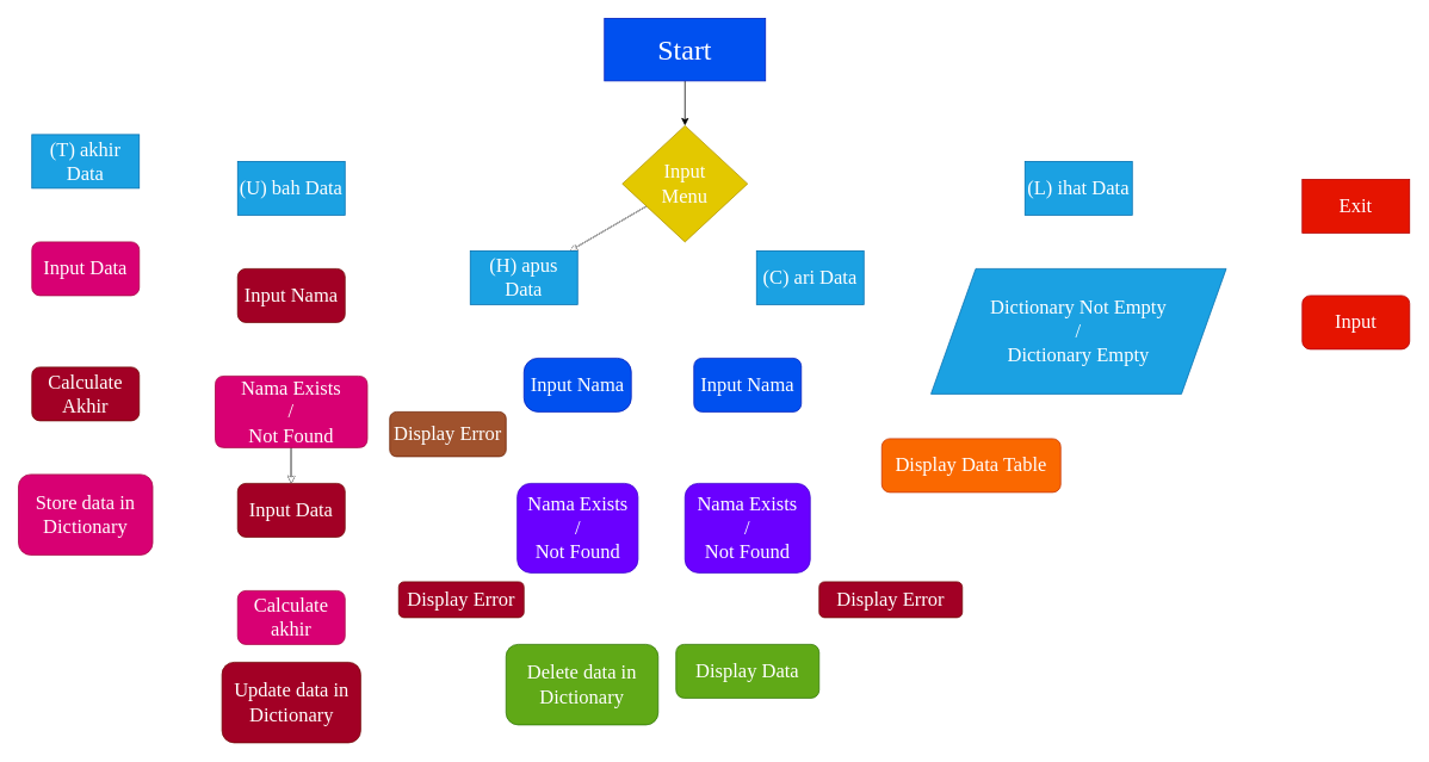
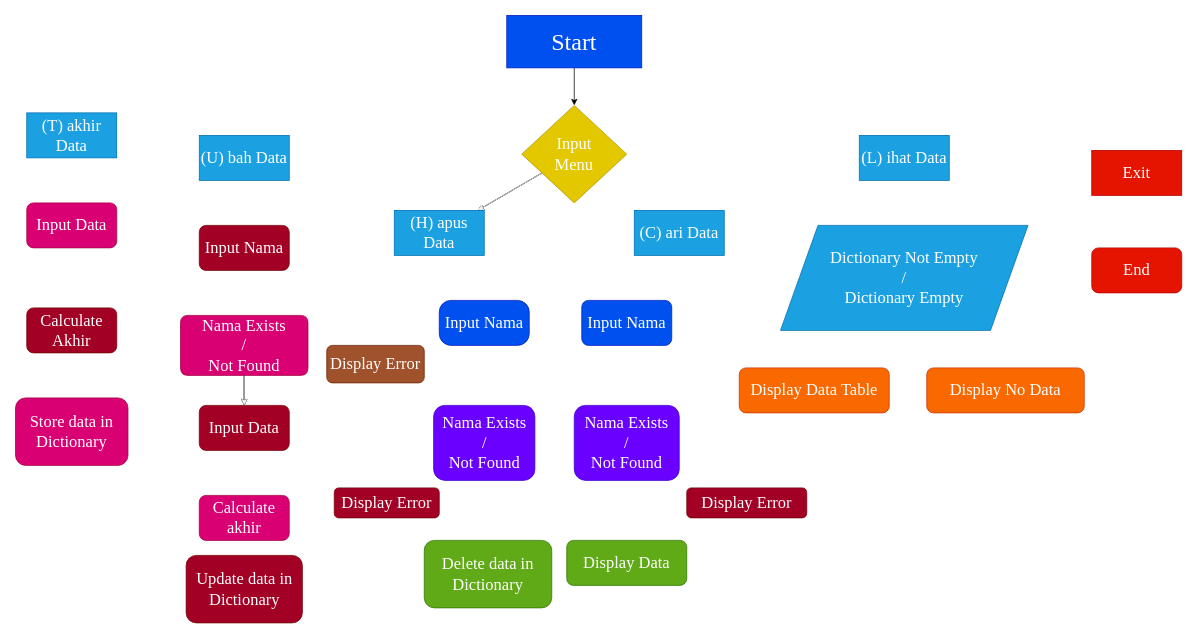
  <mxCell id="0" />
  <mxCell id="1" parent="0" />
  <mxCell id="2" value="" style="edgeStyle=none;html=1;fontFamily=Times New Roman;fontSize=22;" parent="1" source="3" target="12" edge="1"><mxGeometry relative="1" as="geometry" /></mxCell>
  <mxCell id="3" value="&lt;font style=&quot;font-size: 32px;&quot; face=&quot;Times New Roman&quot;&gt;Start&lt;/font&gt;" style="rounded=0;whiteSpace=wrap;html=1;fillColor=#0050ef;fontColor=#ffffff;strokeColor=#001DBC;" parent="1" vertex="1"><mxGeometry x="675" y="20" width="180" height="70" as="geometry" /></mxCell>
  <mxCell id="4" value="" style="edgeStyle=none;html=1;fontFamily=Times New Roman;fontSize=22;fillColor=#f5f5f5;strokeColor=#FFFFFF;" parent="1" source="12" target="14" edge="1"><mxGeometry relative="1" as="geometry"><Array as="points"><mxPoint x="565" y="80" /></Array></mxGeometry></mxCell>
  <mxCell id="5" value="" style="edgeStyle=none;html=1;fontFamily=Times New Roman;fontSize=22;fillColor=#f5f5f5;strokeColor=#FFFFFF;" parent="1" source="12" target="21" edge="1"><mxGeometry relative="1" as="geometry"><Array as="points"><mxPoint x="645" y="170" /></Array></mxGeometry></mxCell>
  <mxCell id="6" value="" style="edgeStyle=none;html=1;fontFamily=Times New Roman;fontSize=22;" parent="1" source="12" target="37" edge="1"><mxGeometry relative="1" as="geometry" /></mxCell>
  <mxCell id="7" value="" style="edgeStyle=none;html=1;fontFamily=Times New Roman;fontSize=22;strokeColor=#FFFFFF;fillColor=#f5f5f5;" parent="1" source="12" target="46" edge="1"><mxGeometry relative="1" as="geometry"><Array as="points"><mxPoint x="925" y="170" /></Array></mxGeometry></mxCell>
  <mxCell id="8" value="" style="edgeStyle=none;html=1;fontFamily=Times New Roman;fontSize=22;" parent="1" source="12" target="37" edge="1"><mxGeometry relative="1" as="geometry" /></mxCell>
  <mxCell id="9" value="" style="edgeStyle=none;html=1;fontFamily=Times New Roman;fontSize=22;fillColor=#f5f5f5;strokeColor=#FFFFFF;" parent="1" source="12" target="37" edge="1"><mxGeometry relative="1" as="geometry" /></mxCell>
  <mxCell id="10" value="" style="edgeStyle=none;html=1;fontFamily=Times New Roman;fontSize=22;fillColor=#f5f5f5;strokeColor=#FFFFFF;" parent="1" source="12" target="48" edge="1"><mxGeometry relative="1" as="geometry" /></mxCell>
  <mxCell id="11" value="" style="edgeStyle=none;html=1;fontFamily=Times New Roman;fontSize=22;strokeColor=#FFFFFF;fillColor=#f5f5f5;" parent="1" source="12" target="61" edge="1"><mxGeometry relative="1" as="geometry"><Array as="points"><mxPoint x="965" y="80" /></Array></mxGeometry></mxCell>
  <mxCell id="12" value="&lt;font color=&quot;#ffffff&quot;&gt;Input&lt;br&gt;Menu&lt;/font&gt;" style="rhombus;whiteSpace=wrap;html=1;fontFamily=Times New Roman;fontSize=22;fillColor=#e3c800;fontColor=#000000;strokeColor=#B09500;" parent="1" vertex="1"><mxGeometry x="695" y="140" width="140" height="130" as="geometry" /></mxCell>
  <mxCell id="13" value="" style="edgeStyle=none;html=1;fontFamily=Times New Roman;fontSize=22;strokeColor=#FFFFFF;fillColor=#f5f5f5;" parent="1" source="14" target="16" edge="1"><mxGeometry relative="1" as="geometry" /></mxCell>
  <mxCell id="14" value="(T) akhir Data" style="whiteSpace=wrap;html=1;fontSize=22;fontFamily=Times New Roman;fillColor=#1ba1e2;fontColor=#ffffff;strokeColor=#006EAF;" parent="1" vertex="1"><mxGeometry x="35" y="150" width="120" height="60" as="geometry" /></mxCell>
  <mxCell id="15" value="" style="edgeStyle=none;html=1;fontFamily=Times New Roman;fontSize=22;strokeColor=#FFFFFF;fillColor=#f5f5f5;" parent="1" source="16" target="18" edge="1"><mxGeometry relative="1" as="geometry" /></mxCell>
  <mxCell id="16" value="Input Data" style="rounded=1;whiteSpace=wrap;html=1;fontSize=22;fontFamily=Times New Roman;fillColor=#d80073;fontColor=#ffffff;strokeColor=#A50040;" parent="1" vertex="1"><mxGeometry x="35" y="270" width="120" height="60" as="geometry" /></mxCell>
  <mxCell id="17" value="" style="edgeStyle=none;html=1;fontFamily=Times New Roman;fontSize=22;strokeColor=#FFFFFF;fillColor=#f5f5f5;" parent="1" source="18" target="19" edge="1"><mxGeometry relative="1" as="geometry" /></mxCell>
  <mxCell id="18" value="Calculate Akhir" style="rounded=1;whiteSpace=wrap;html=1;fontSize=22;fontFamily=Times New Roman;fillColor=#a20025;fontColor=#ffffff;strokeColor=#6F0000;" parent="1" vertex="1"><mxGeometry x="35" y="410" width="120" height="60" as="geometry" /></mxCell>
  <mxCell id="19" value="Store data in Dictionary" style="rounded=1;whiteSpace=wrap;html=1;fontSize=22;fontFamily=Times New Roman;fillColor=#d80073;fontColor=#ffffff;strokeColor=#A50040;" parent="1" vertex="1"><mxGeometry x="20" y="530" width="150" height="90" as="geometry" /></mxCell>
  <mxCell id="20" value="" style="edgeStyle=none;html=1;fontFamily=Times New Roman;fontSize=22;strokeColor=#FFFFFF;" parent="1" source="21" target="23" edge="1"><mxGeometry relative="1" as="geometry" /></mxCell>
  <mxCell id="21" value="(U) bah Data" style="whiteSpace=wrap;html=1;fontSize=22;fontFamily=Times New Roman;fillColor=#1ba1e2;fontColor=#ffffff;strokeColor=#006EAF;" parent="1" vertex="1"><mxGeometry x="265" y="180" width="120" height="60" as="geometry" /></mxCell>
  <mxCell id="22" value="" style="edgeStyle=none;html=1;fontFamily=Times New Roman;fontSize=22;strokeColor=#FFFFFF;" parent="1" source="23" target="29" edge="1"><mxGeometry relative="1" as="geometry" /></mxCell>
  <mxCell id="23" value="Input Nama" style="rounded=1;whiteSpace=wrap;html=1;fontSize=22;fontFamily=Times New Roman;fillColor=#a20025;fontColor=#ffffff;strokeColor=#6F0000;" parent="1" vertex="1"><mxGeometry x="265" y="300" width="120" height="60" as="geometry" /></mxCell>
  <mxCell id="24" value="" style="edgeStyle=none;html=1;fontFamily=Times New Roman;fontSize=22;" parent="1" source="29" target="31" edge="1"><mxGeometry relative="1" as="geometry" /></mxCell>
  <mxCell id="25" value="" style="edgeStyle=none;html=1;fontFamily=Times New Roman;fontSize=22;" parent="1" source="29" target="31" edge="1"><mxGeometry relative="1" as="geometry" /></mxCell>
  <mxCell id="26" value="" style="edgeStyle=none;html=1;fontFamily=Times New Roman;fontSize=22;" parent="1" source="29" target="31" edge="1"><mxGeometry relative="1" as="geometry" /></mxCell>
  <mxCell id="27" value="" style="edgeStyle=none;html=1;fontFamily=Times New Roman;fontSize=22;strokeColor=#FFFFFF;" parent="1" source="29" target="31" edge="1"><mxGeometry relative="1" as="geometry" /></mxCell>
  <mxCell id="28" value="" style="edgeStyle=none;html=1;fontFamily=Times New Roman;fontSize=22;fillColor=#f5f5f5;strokeColor=#FFFFFF;" parent="1" source="29" target="32" edge="1"><mxGeometry relative="1" as="geometry" /></mxCell>
  <mxCell id="29" value="Nama Exists&lt;br&gt;/&lt;br&gt;Not Found" style="shape=parallelogram;perimeter=parallelogramPerimeter;whiteSpace=wrap;html=1;fixedSize=1;fontSize=22;fontFamily=Times New Roman;rounded=1;size=-10;fillColor=#d80073;fontColor=#ffffff;strokeColor=#A50040;" parent="1" vertex="1"><mxGeometry x="240" y="420" width="170" height="80" as="geometry" /></mxCell>
  <mxCell id="30" value="" style="edgeStyle=none;html=1;fontFamily=Times New Roman;fontSize=22;strokeColor=#FFFFFF;fillColor=#f5f5f5;" parent="1" source="31" target="34" edge="1"><mxGeometry relative="1" as="geometry" /></mxCell>
  <mxCell id="31" value="Input Data" style="rounded=1;whiteSpace=wrap;html=1;fontSize=22;fontFamily=Times New Roman;fillColor=#a20025;fontColor=#ffffff;strokeColor=#6F0000;" parent="1" vertex="1"><mxGeometry x="265" y="540" width="120" height="60" as="geometry" /></mxCell>
  <mxCell id="32" value="Display Error" style="rounded=1;whiteSpace=wrap;html=1;fontSize=22;fontFamily=Times New Roman;fillColor=#a0522d;fontColor=#ffffff;strokeColor=#6D1F00;" parent="1" vertex="1"><mxGeometry x="435" y="460" width="130" height="50" as="geometry" /></mxCell>
  <mxCell id="33" value="" style="edgeStyle=none;html=1;fontFamily=Times New Roman;fontSize=22;strokeColor=#FFFFFF;fillColor=#f5f5f5;" parent="1" source="34" target="35" edge="1"><mxGeometry relative="1" as="geometry" /></mxCell>
  <mxCell id="34" value="Calculate akhir" style="rounded=1;whiteSpace=wrap;html=1;fontSize=22;fontFamily=Times New Roman;fillColor=#d80073;fontColor=#ffffff;strokeColor=#A50040;" parent="1" vertex="1"><mxGeometry x="265" y="660" width="120" height="60" as="geometry" /></mxCell>
  <mxCell id="35" value="Update data in Dictionary" style="rounded=1;whiteSpace=wrap;html=1;fontSize=22;fontFamily=Times New Roman;fillColor=#a20025;fontColor=#ffffff;strokeColor=#6F0000;" parent="1" vertex="1"><mxGeometry x="247.5" y="740" width="155" height="90" as="geometry" /></mxCell>
  <mxCell id="36" value="" style="edgeStyle=none;html=1;fontFamily=Times New Roman;fontSize=22;fillColor=#f5f5f5;strokeColor=#FFFFFF;" parent="1" source="37" target="39" edge="1"><mxGeometry relative="1" as="geometry" /></mxCell>
  <mxCell id="37" value="(H) apus Data" style="whiteSpace=wrap;html=1;fontSize=22;fontFamily=Times New Roman;fillColor=#1ba1e2;fontColor=#ffffff;strokeColor=#006EAF;" parent="1" vertex="1"><mxGeometry x="525" y="280" width="120" height="60" as="geometry" /></mxCell>
  <mxCell id="38" value="" style="edgeStyle=none;html=1;fontFamily=Times New Roman;fontSize=22;strokeColor=#FFFFFF;fillColor=#f5f5f5;" parent="1" source="39" target="42" edge="1"><mxGeometry relative="1" as="geometry" /></mxCell>
  <mxCell id="39" value="Input Nama" style="rounded=1;whiteSpace=wrap;html=1;fontSize=22;fontFamily=Times New Roman;fillColor=#0050ef;fontColor=#ffffff;strokeColor=#001DBC;arcSize=26;" parent="1" vertex="1"><mxGeometry x="585" y="400" width="120" height="60" as="geometry" /></mxCell>
  <mxCell id="40" value="" style="edgeStyle=none;html=1;fontFamily=Times New Roman;fontSize=22;fillColor=#f5f5f5;strokeColor=#FFFFFF;" parent="1" source="42" target="43" edge="1"><mxGeometry relative="1" as="geometry" /></mxCell>
  <mxCell id="41" value="" style="edgeStyle=none;html=1;fontFamily=Times New Roman;fontSize=22;strokeColor=#FFFFFF;" parent="1" source="42" target="44" edge="1"><mxGeometry relative="1" as="geometry" /></mxCell>
  <mxCell id="42" value="Nama Exists&lt;br&gt;/&lt;br&gt;Not Found" style="rounded=1;whiteSpace=wrap;html=1;fontSize=22;fontFamily=Times New Roman;fillColor=#6a00ff;fontColor=#ffffff;strokeColor=#3700CC;" parent="1" vertex="1"><mxGeometry x="577.5" y="540" width="135" height="100" as="geometry" /></mxCell>
  <mxCell id="43" value="Display Error" style="rounded=1;whiteSpace=wrap;html=1;fontSize=22;fontFamily=Times New Roman;fillColor=#a20025;fontColor=#ffffff;strokeColor=#6F0000;" parent="1" vertex="1"><mxGeometry x="445" y="650" width="140" height="40" as="geometry" /></mxCell>
  <mxCell id="44" value="Delete data in Dictionary" style="rounded=1;whiteSpace=wrap;html=1;fontSize=22;fontFamily=Times New Roman;fillColor=#60a917;fontColor=#ffffff;strokeColor=#2D7600;" parent="1" vertex="1"><mxGeometry x="565" y="720" width="170" height="90" as="geometry" /></mxCell>
  <mxCell id="45" value="" style="edgeStyle=none;html=1;fontFamily=Times New Roman;fontSize=22;fillColor=#f5f5f5;strokeColor=#FFFFFF;" parent="1" source="46" target="57" edge="1"><mxGeometry relative="1" as="geometry" /></mxCell>
  <mxCell id="46" value="(L) ihat Data" style="whiteSpace=wrap;html=1;fontSize=22;fontFamily=Times New Roman;fillColor=#1ba1e2;fontColor=#ffffff;strokeColor=#006EAF;" parent="1" vertex="1"><mxGeometry x="1145" y="180" width="120" height="60" as="geometry" /></mxCell>
  <mxCell id="47" value="" style="edgeStyle=none;html=1;fontFamily=Times New Roman;fontSize=22;fillColor=#f5f5f5;strokeColor=#FFFFFF;" parent="1" source="48" target="50" edge="1"><mxGeometry relative="1" as="geometry" /></mxCell>
  <mxCell id="48" value="(C) ari Data" style="whiteSpace=wrap;html=1;fontSize=22;fontFamily=Times New Roman;fillColor=#1ba1e2;fontColor=#ffffff;strokeColor=#006EAF;" parent="1" vertex="1"><mxGeometry x="845" y="280" width="120" height="60" as="geometry" /></mxCell>
  <mxCell id="49" value="" style="edgeStyle=none;html=1;fontFamily=Times New Roman;fontSize=22;fillColor=#f5f5f5;strokeColor=#FFFFFF;" parent="1" source="50" target="53" edge="1"><mxGeometry relative="1" as="geometry" /></mxCell>
  <mxCell id="50" value="Input Nama" style="rounded=1;whiteSpace=wrap;html=1;fontSize=22;fontFamily=Times New Roman;fillColor=#0050ef;fontColor=#ffffff;strokeColor=#001DBC;" parent="1" vertex="1"><mxGeometry x="775" y="400" width="120" height="60" as="geometry" /></mxCell>
  <mxCell id="51" value="" style="edgeStyle=none;html=1;fontFamily=Times New Roman;fontSize=22;fillColor=#f5f5f5;strokeColor=#FFFFFF;" parent="1" source="53" target="54" edge="1"><mxGeometry relative="1" as="geometry" /></mxCell>
  <mxCell id="52" value="" style="edgeStyle=none;html=1;fontFamily=Times New Roman;fontSize=22;fillColor=#f5f5f5;strokeColor=#FFFFFF;" parent="1" source="53" target="55" edge="1"><mxGeometry relative="1" as="geometry" /></mxCell>
  <mxCell id="53" value="Nama Exists&lt;br&gt;/&lt;br&gt;Not Found" style="whiteSpace=wrap;html=1;fontSize=22;fontFamily=Times New Roman;rounded=1;fillColor=#6a00ff;fontColor=#ffffff;strokeColor=#3700CC;" parent="1" vertex="1"><mxGeometry x="765" y="540" width="140" height="100" as="geometry" /></mxCell>
  <mxCell id="54" value="Display Error" style="rounded=1;whiteSpace=wrap;html=1;fontSize=22;fontFamily=Times New Roman;fillColor=#a20025;fontColor=#ffffff;strokeColor=#6F0000;" parent="1" vertex="1"><mxGeometry x="915" y="650" width="160" height="40" as="geometry" /></mxCell>
  <mxCell id="55" value="Display Data" style="rounded=1;whiteSpace=wrap;html=1;fontSize=22;fontFamily=Times New Roman;fillColor=#60a917;fontColor=#ffffff;strokeColor=#2D7600;" parent="1" vertex="1"><mxGeometry x="755" y="720" width="160" height="60" as="geometry" /></mxCell>
  <mxCell id="56" value="" style="edgeStyle=none;html=1;fontFamily=Times New Roman;fontSize=22;strokeColor=#FFFFFF;" parent="1" source="57" target="61" edge="1"><mxGeometry relative="1" as="geometry" /></mxCell>
  <mxCell id="57" value="Dictionary Not Empty&lt;br&gt;/&lt;br&gt;Dictionary Empty" style="shape=parallelogram;perimeter=parallelogramPerimeter;whiteSpace=wrap;html=1;fixedSize=1;fontSize=22;fontFamily=Times New Roman;size=50;fillColor=#1ba1e2;fontColor=#ffffff;strokeColor=#006EAF;" parent="1" vertex="1"><mxGeometry x="1040" y="300" width="330" height="140" as="geometry" /></mxCell>
  <mxCell id="58" value="&lt;font color=&quot;#ffffff&quot;&gt;Display Data Table&lt;/font&gt;" style="rounded=1;whiteSpace=wrap;html=1;fontSize=22;fontFamily=Times New Roman;fillColor=#fa6800;fontColor=#000000;strokeColor=#C73500;" parent="1" vertex="1"><mxGeometry x="985" y="490" width="200" height="60" as="geometry" /></mxCell>
+ <mxCell id="59" value="&lt;font color=&quot;#ffffff&quot;&gt;Display No Data&lt;/font&gt;" style="rounded=1;whiteSpace=wrap;html=1;fontSize=22;fontFamily=Times New Roman;fillColor=#fa6800;fontColor=#000000;strokeColor=#C73500;" parent="1" vertex="1"><mxGeometry x="1235" y="490" width="210" height="60" as="geometry" /></mxCell>
  <mxCell id="60" value="" style="edgeStyle=none;html=1;fontFamily=Times New Roman;fontSize=22;strokeColor=#FFFFFF;" parent="1" source="61" target="62" edge="1"><mxGeometry relative="1" as="geometry" /></mxCell>
  <mxCell id="61" value="Exit" style="whiteSpace=wrap;html=1;fontSize=22;fontFamily=Times New Roman;fillColor=#e51400;fontColor=#ffffff;strokeColor=#B20000;" parent="1" vertex="1"><mxGeometry x="1455" y="200" width="120" height="60" as="geometry" /></mxCell>
- <mxCell id="62" value="Input" style="rounded=1;whiteSpace=wrap;html=1;fontSize=22;fontFamily=Times New Roman;fillColor=#e51400;fontColor=#ffffff;strokeColor=#B20000;" parent="1" vertex="1"><mxGeometry x="1455" y="330" width="120" height="60" as="geometry" /></mxCell>
+ <mxCell id="62" value="End" style="rounded=1;whiteSpace=wrap;html=1;fontSize=22;fontFamily=Times New Roman;fillColor=#e51400;fontColor=#ffffff;strokeColor=#B20000;" parent="1" vertex="1"><mxGeometry x="1455" y="330" width="120" height="60" as="geometry" /></mxCell>
